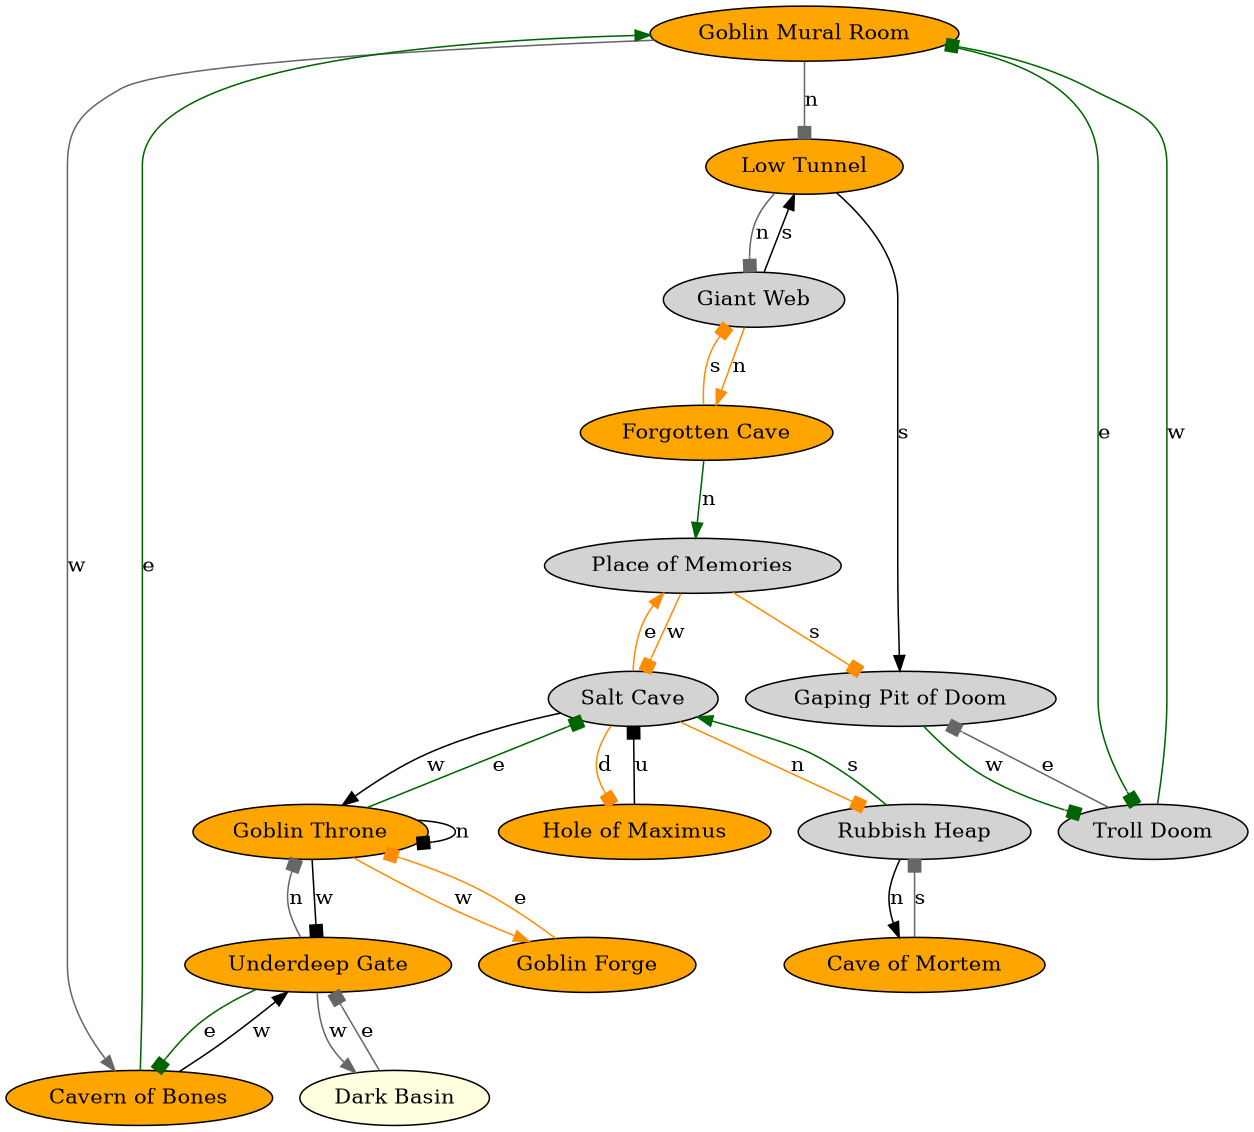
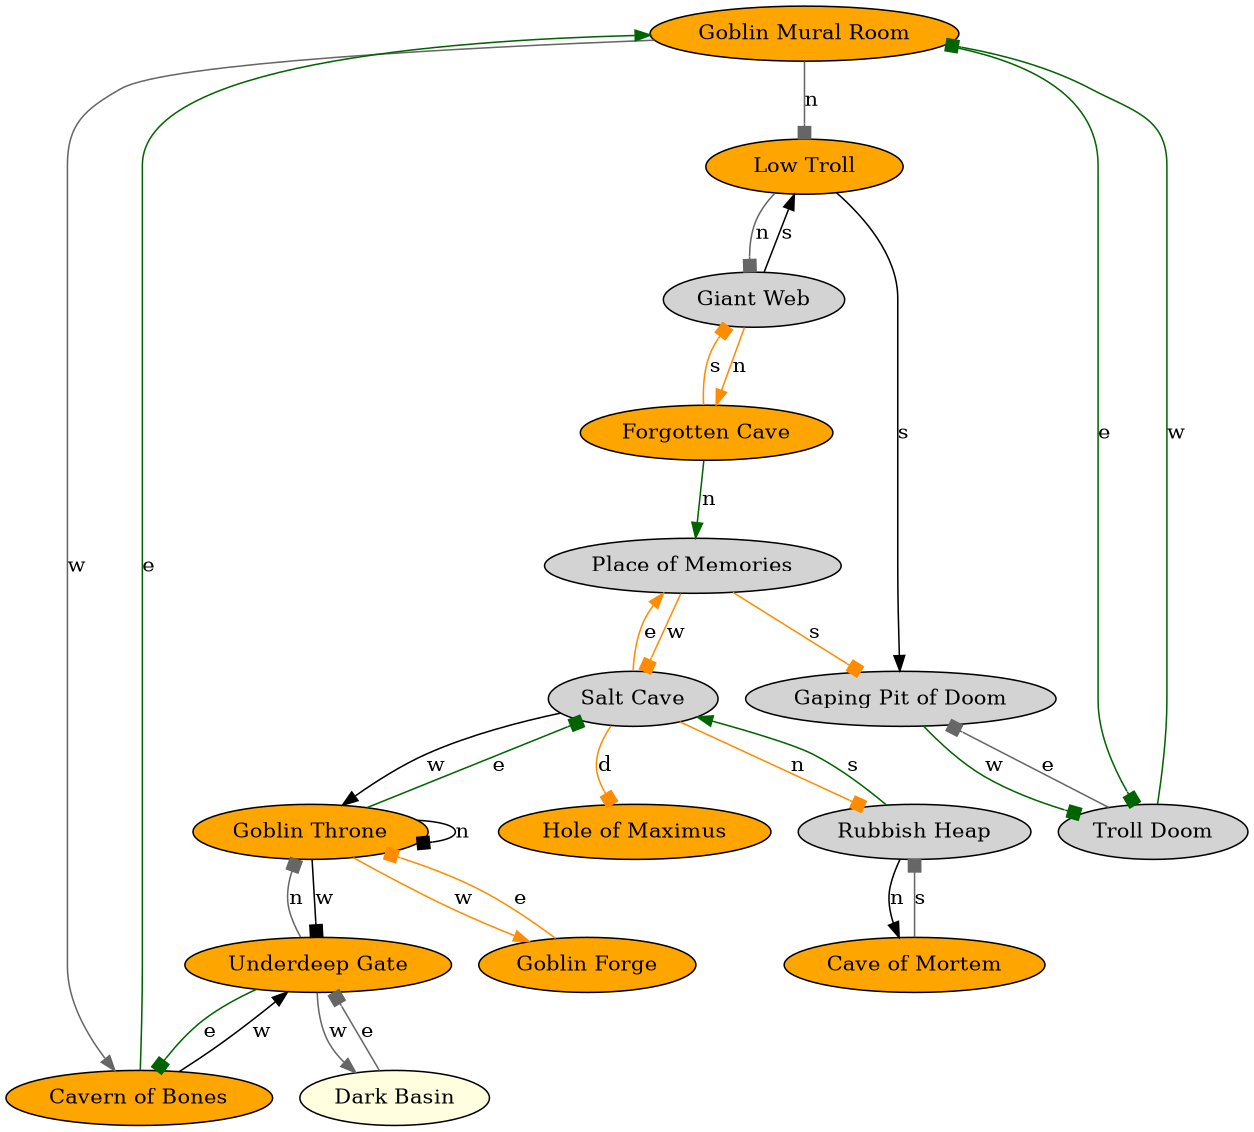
  digraph {
    node [fillcolor=orange style=filled]
    edge [arrowhead=box color=darkorange]
    n1 [label="Goblin Mural Room"]
-   n2 [label="Low Tunnel"]
+   n2 [label="Low Troll"]
    n3 [fillcolor=lightgrey label="Troll Doom"]
    n4 [label="Cavern of Bones"]
    n5 [fillcolor=lightgrey label="Giant Web"]
    n6 [fillcolor=lightgrey label="Gaping Pit of Doom"]
    n7 [label="Underdeep Gate"]
    n8 [label="Forgotten Cave"]
    n9 [label="Goblin Throne"]
    n10 [fillcolor=lightyellow label="Dark Basin"]
    n11 [fillcolor=lightgrey label="Salt Cave"]
    n12 [label="Goblin Forge"]
    n13 [label="Hole of Maximus"]
    n14 [fillcolor=lightgrey label="Place of Memories"]
    n15 [fillcolor=lightgrey label="Rubbish Heap"]
    n16 [label="Cave of Mortem"]
    n1 -> n2 [color=gray40 label=n]
    n1 -> n3 [color=darkgreen label=e]
    n1 -> n4 [arrowhead=normal color=gray40 label=w]
    n2 -> n5 [color=gray40 label=n]
    n2 -> n6 [arrowhead=normal color=black label=s]
    n3 -> n1 [color=darkgreen label=w]
    n3 -> n6 [color=gray40 label=e]
    n4 -> n1 [arrowhead=normal color=darkgreen label=e]
    n4 -> n7 [arrowhead=normal color=black label=w]
    n5 -> n2 [arrowhead=normal color=black label=s]
    n5 -> n8 [arrowhead=normal label=n]
    n6 -> n3 [color=darkgreen label=w]
    n7 -> n4 [color=darkgreen label=e]
    n7 -> n9 [color=gray40 label=n]
    n7 -> n10 [arrowhead=normal color=gray40 label=w]
    n8 -> n5 [label=s]
    n8 -> n14 [arrowhead=normal color=darkgreen label=n]
    n9 -> n7 [color=black label=w]
    n9 -> n9 [color=black label=n]
    n9 -> n11 [color=darkgreen label=e]
    n9 -> n12 [arrowhead=normal label=w]
    n10 -> n7 [color=gray40 label=e]
    n11 -> n9 [arrowhead=normal color=black label=w]
    n11 -> n13 [label=d]
    n11 -> n14 [arrowhead=normal label=e]
    n11 -> n15 [label=n]
    n12 -> n9 [label=e]
-   n13 -> n11 [color=black label=u]
    n14 -> n6 [label=s]
    n14 -> n11 [label=w]
    n15 -> n11 [arrowhead=normal color=darkgreen label=s]
    n15 -> n16 [arrowhead=normal color=black label=n]
    n16 -> n15 [color=gray40 label=s]
  }
